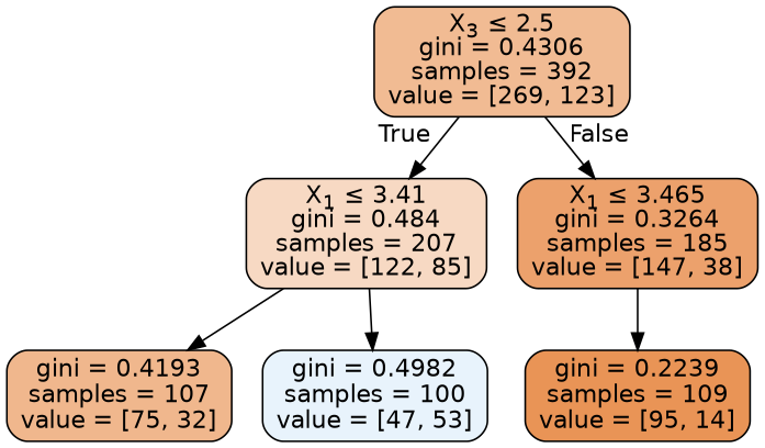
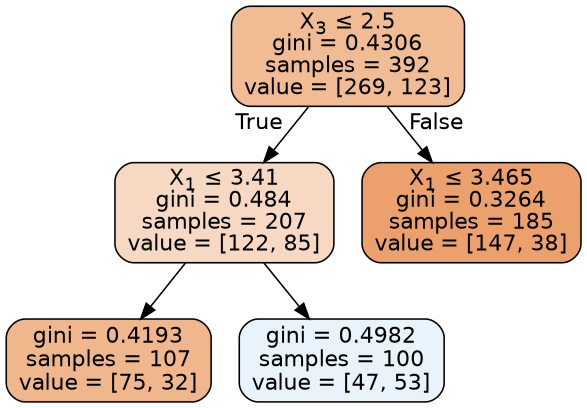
  digraph {
    node [color=black fontname=helvetica shape=box style="filled, rounded"]
    edge [fontname=helvetica]
    n1 [fillcolor="#e581398a" label=<X<SUB>3</SUB> &le; 2.5<br/>gini = 0.4306<br/>samples = 392<br/>value = [269, 123]>]
    n2 [fillcolor="#e581394d" label=<X<SUB>1</SUB> &le; 3.41<br/>gini = 0.484<br/>samples = 207<br/>value = [122, 85]>]
    n3 [fillcolor="#e58139bd" label=<X<SUB>1</SUB> &le; 3.465<br/>gini = 0.3264<br/>samples = 185<br/>value = [147, 38]>]
    n4 [fillcolor="#e5813992" label=<gini = 0.4193<br/>samples = 107<br/>value = [75, 32]>]
    n5 [fillcolor="#399de51d" label=<gini = 0.4982<br/>samples = 100<br/>value = [47, 53]>]
-   n6 [fillcolor="#e58139d9" label=<gini = 0.2239<br/>samples = 109<br/>value = [95, 14]>]
    n1 -> n2 [headlabel=True labelangle=45 labeldistance=2.5]
    n1 -> n3 [headlabel=False labelangle=-45 labeldistance=2.5]
    n2 -> n4
    n2 -> n5
-   n3 -> n6
  }
